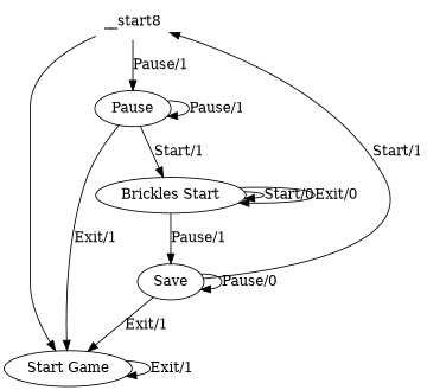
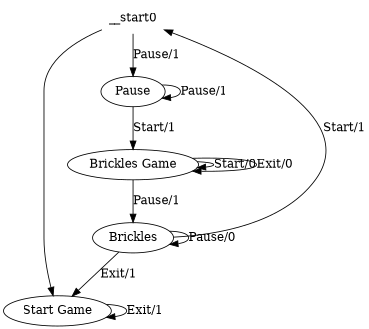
  digraph {
    version=B
-   __start0 [shape=none label=__start8]
+   __start0 [shape=none]
    "Start Game"
    Pause
-   "Brickles Game" [label="Brickles Start"]
-   Save
+   "Brickles Game"
+   Save [label=Brickles]
    __start0 -> "Start Game"
    __start0 -> Pause [label="Pause/1"]
    "Start Game" -> "Start Game" [label="Exit/1"]
-   Pause -> "Start Game" [label="Exit/1"]
    Pause -> Pause [label="Pause/1"]
    Pause -> "Brickles Game" [label="Start/1"]
    "Brickles Game" -> "Brickles Game" [label="Start/0"]
    "Brickles Game" -> "Brickles Game" [label="Exit/0"]
    "Brickles Game" -> Save [label="Pause/1"]
    Save -> __start0 [label="Start/1"]
    Save -> "Start Game" [label="Exit/1"]
    Save -> Save [label="Pause/0"]
  }
